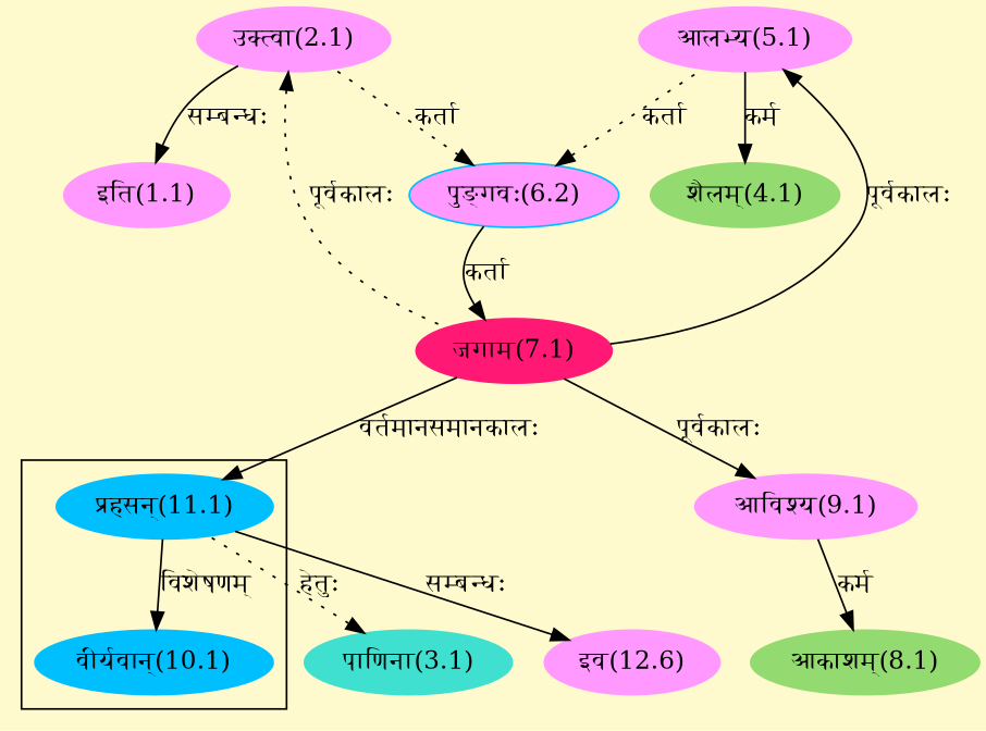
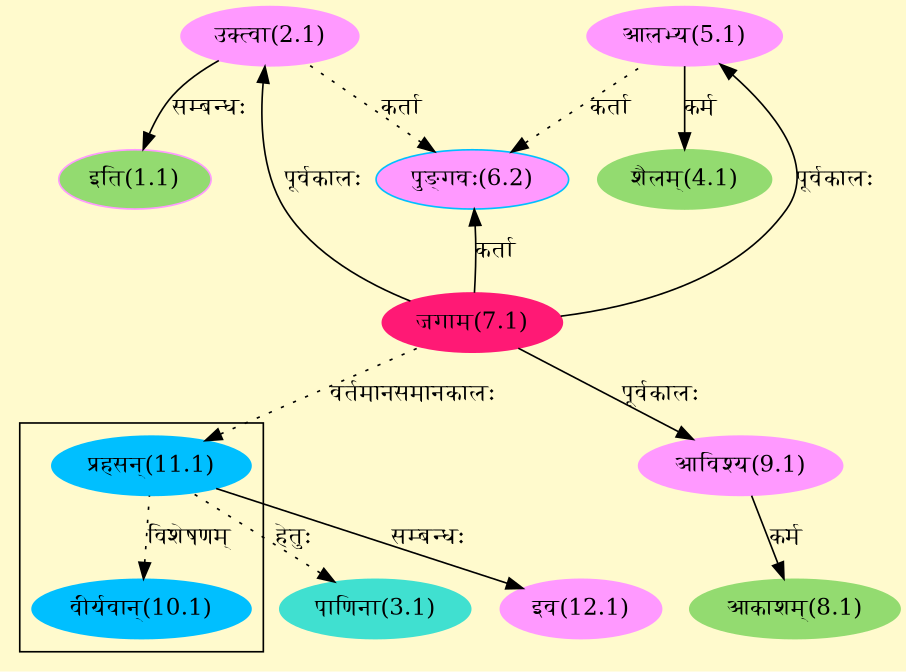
  digraph {
    bgcolor=lemonchiffon1
    compound=true
    rankdir=BT
    node [color="#FF99FF" style=filled]
    edge [dir=back]
    n1 [color="#00BFFF" label="वीर्यवान्(10.1)"]
    n2 [color="#00BFFF" label="प्रहसन्(11.1)"]
    n3 [color="#FF1975" label="जगाम(7.1)"]
-   n4 [label="इति(1.1)"]
+   n4 [label="इति(1.1)" fillcolor="#93DB70"]
    n5 [label="उक्त्वा(2.1)"]
    n6 [color="#40E0D0" label="पाणिना(3.1)"]
    n7 [color="#93DB70" label="शैलम्(4.1)"]
    n8 [label="आलभ्य(5.1)"]
    n9 [color="#00BFFF" fillcolor="#FF99FF" label="पुङ्गवः(6.2)"]
    n10 [color="#93DB70" label="आकाशम्(8.1)"]
    n11 [label="आविश्य(9.1)"]
-   n12 [label="इव(12.6)"]
+   n12 [label="इव(12.1)"]
    subgraph cluster_1 {
      n1
      n2
    }
-   n1 -> n2 [label="विशेषणम्"]
-   n2 -> n3 [label="वर्तमानसमानकालः"]
+   n1 -> n2 [label="विशेषणम्" style=dotted]
+   n2 -> n3 [label="वर्तमानसमानकालः" style=dotted]
    n4 -> n5 [label="सम्बन्धः"]
-   n5 -> n3 [label="पूर्वकालः" style=dotted]
+   n5 -> n3 [label="पूर्वकालः"]
    n6 -> n2 [label="हेतुः" style=dotted]
    n7 -> n8 [label="कर्म"]
    n8 -> n3 [label="पूर्वकालः"]
-   n3 -> n9 [label="कर्ता"]
+   n9 -> n3 [label="कर्ता"]
    n9 -> n5 [label="कर्ता" style=dotted]
    n9 -> n8 [label="कर्ता" style=dotted]
    n10 -> n11 [label="कर्म"]
    n11 -> n3 [label="पूर्वकालः"]
    n12 -> n2 [label="सम्बन्धः"]
  }
